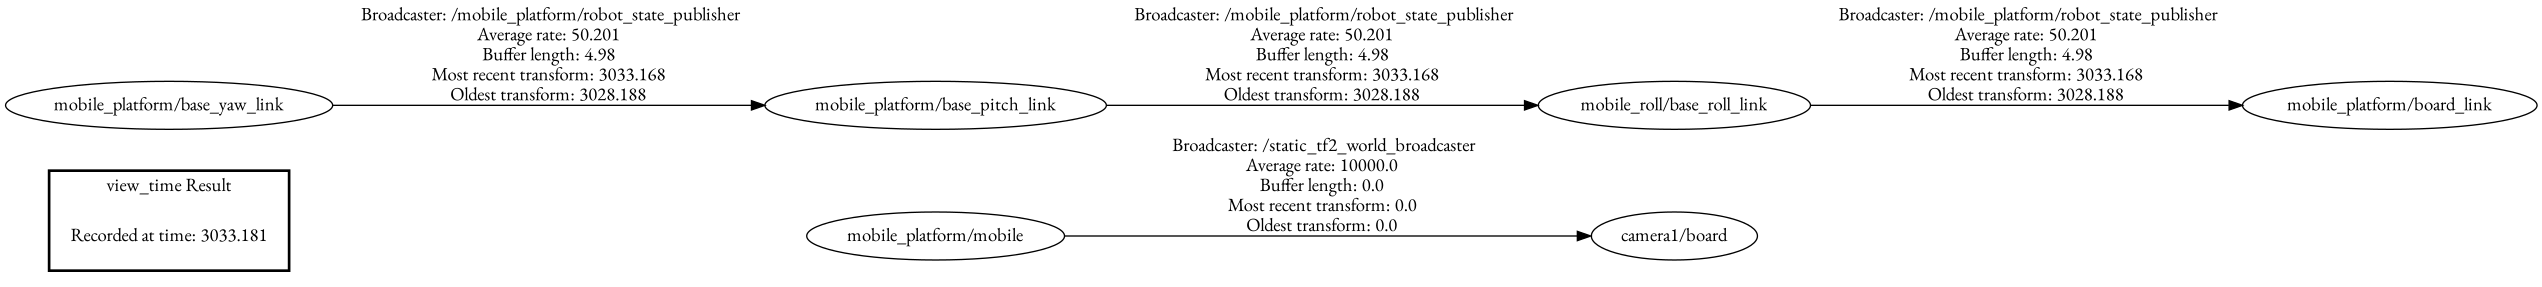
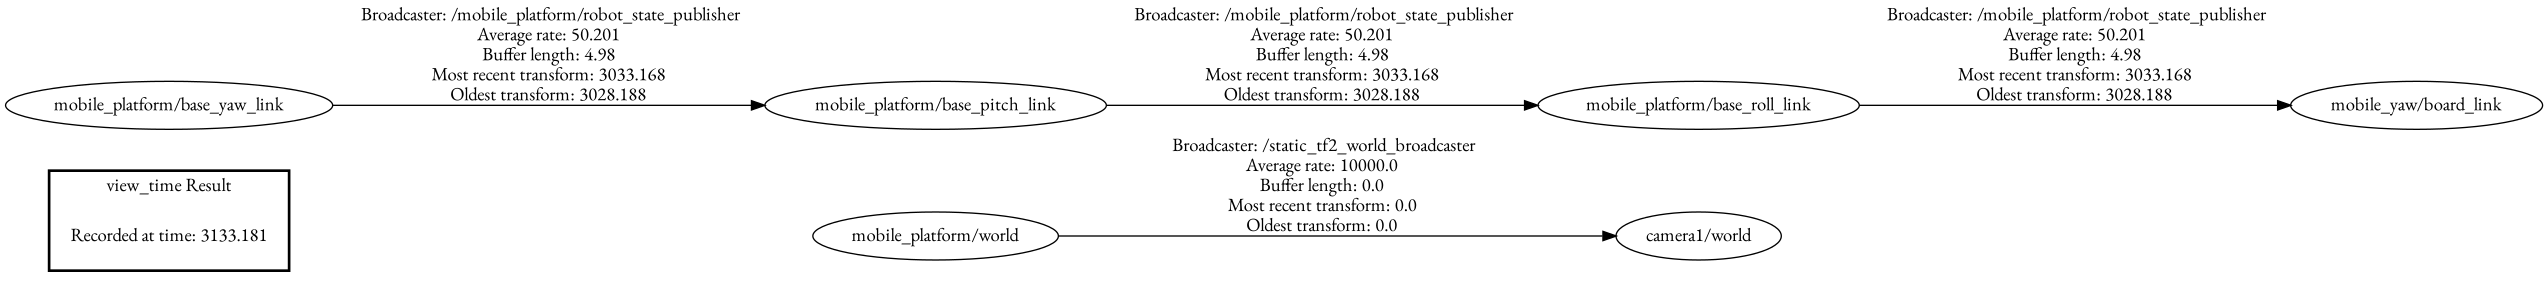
  digraph {
    fontname="EB Garamond"
    rankdir=LR
    node [fontname="EB Garamond"]
    edge [fontname="EB Garamond"]
-   "Recorded at time: 3033.181" [shape=plaintext]
-   "mobile_platform/world" [label="mobile_platform/mobile"]
-   "camera1/world" [label="camera1/board"]
+   "Recorded at time: 3033.181" [shape=plaintext label="Recorded at time: 3133.181"]
+   "mobile_platform/world"
+   "camera1/world"
    "mobile_platform/base_yaw_link"
    "mobile_platform/base_pitch_link"
-   "mobile_platform/base_roll_link" [label="mobile_roll/base_roll_link"]
-   "mobile_platform/board_link"
+   "mobile_platform/base_roll_link"
+   "mobile_platform/board_link" [label="mobile_yaw/board_link"]
    subgraph cluster_1 {
      color=black
      label="view_time Result"
      style=bold
      "Recorded at time: 3033.181"
    }
    "Recorded at time: 3033.181" -> "mobile_platform/world" [style=invis]
    "mobile_platform/world" -> "camera1/world" [label=" Broadcaster: /static_tf2_world_broadcaster\nAverage rate: 10000.0\nBuffer length: 0.0\nMost recent transform: 0.0\nOldest transform: 0.0\n"]
    "mobile_platform/base_yaw_link" -> "mobile_platform/base_pitch_link" [label=" Broadcaster: /mobile_platform/robot_state_publisher\nAverage rate: 50.201\nBuffer length: 4.98\nMost recent transform: 3033.168\nOldest transform: 3028.188\n"]
    "mobile_platform/base_pitch_link" -> "mobile_platform/base_roll_link" [label=" Broadcaster: /mobile_platform/robot_state_publisher\nAverage rate: 50.201\nBuffer length: 4.98\nMost recent transform: 3033.168\nOldest transform: 3028.188\n"]
    "mobile_platform/base_roll_link" -> "mobile_platform/board_link" [label=" Broadcaster: /mobile_platform/robot_state_publisher\nAverage rate: 50.201\nBuffer length: 4.98\nMost recent transform: 3033.168\nOldest transform: 3028.188\n"]
  }
